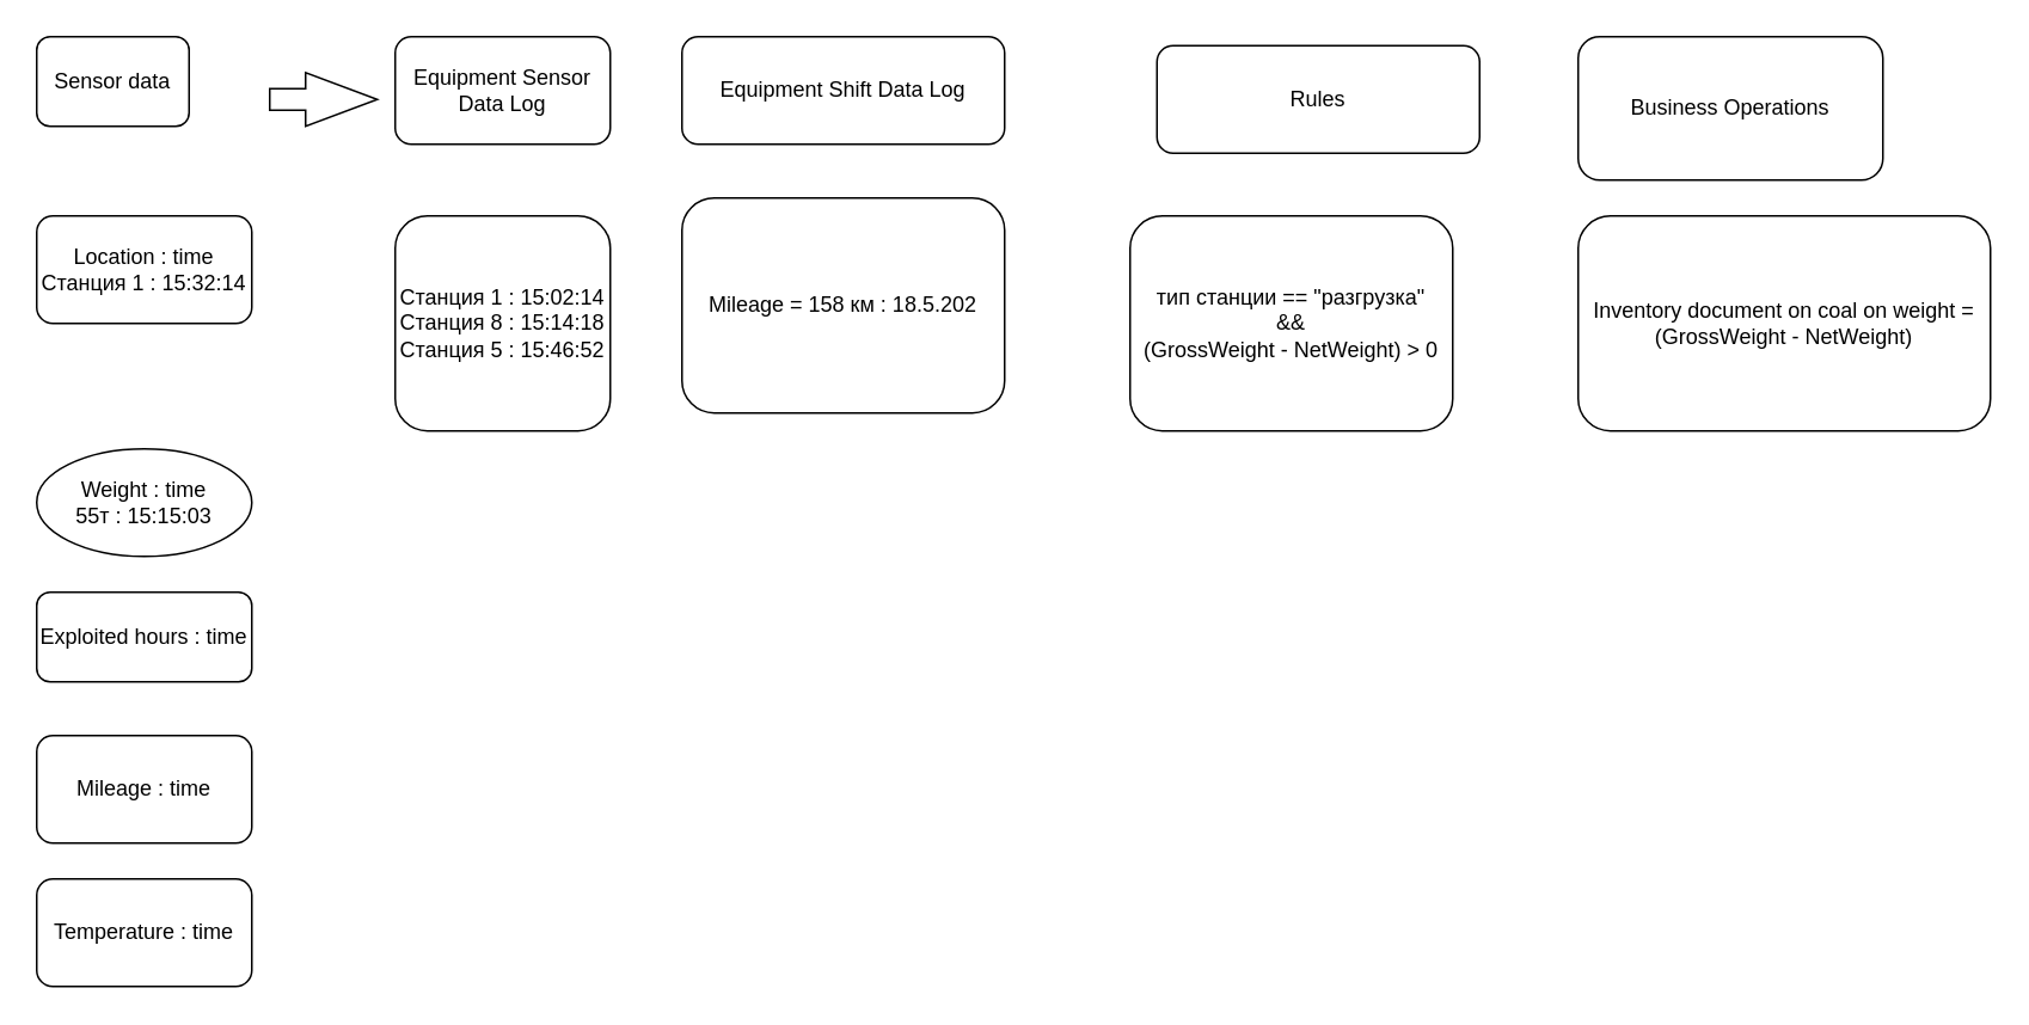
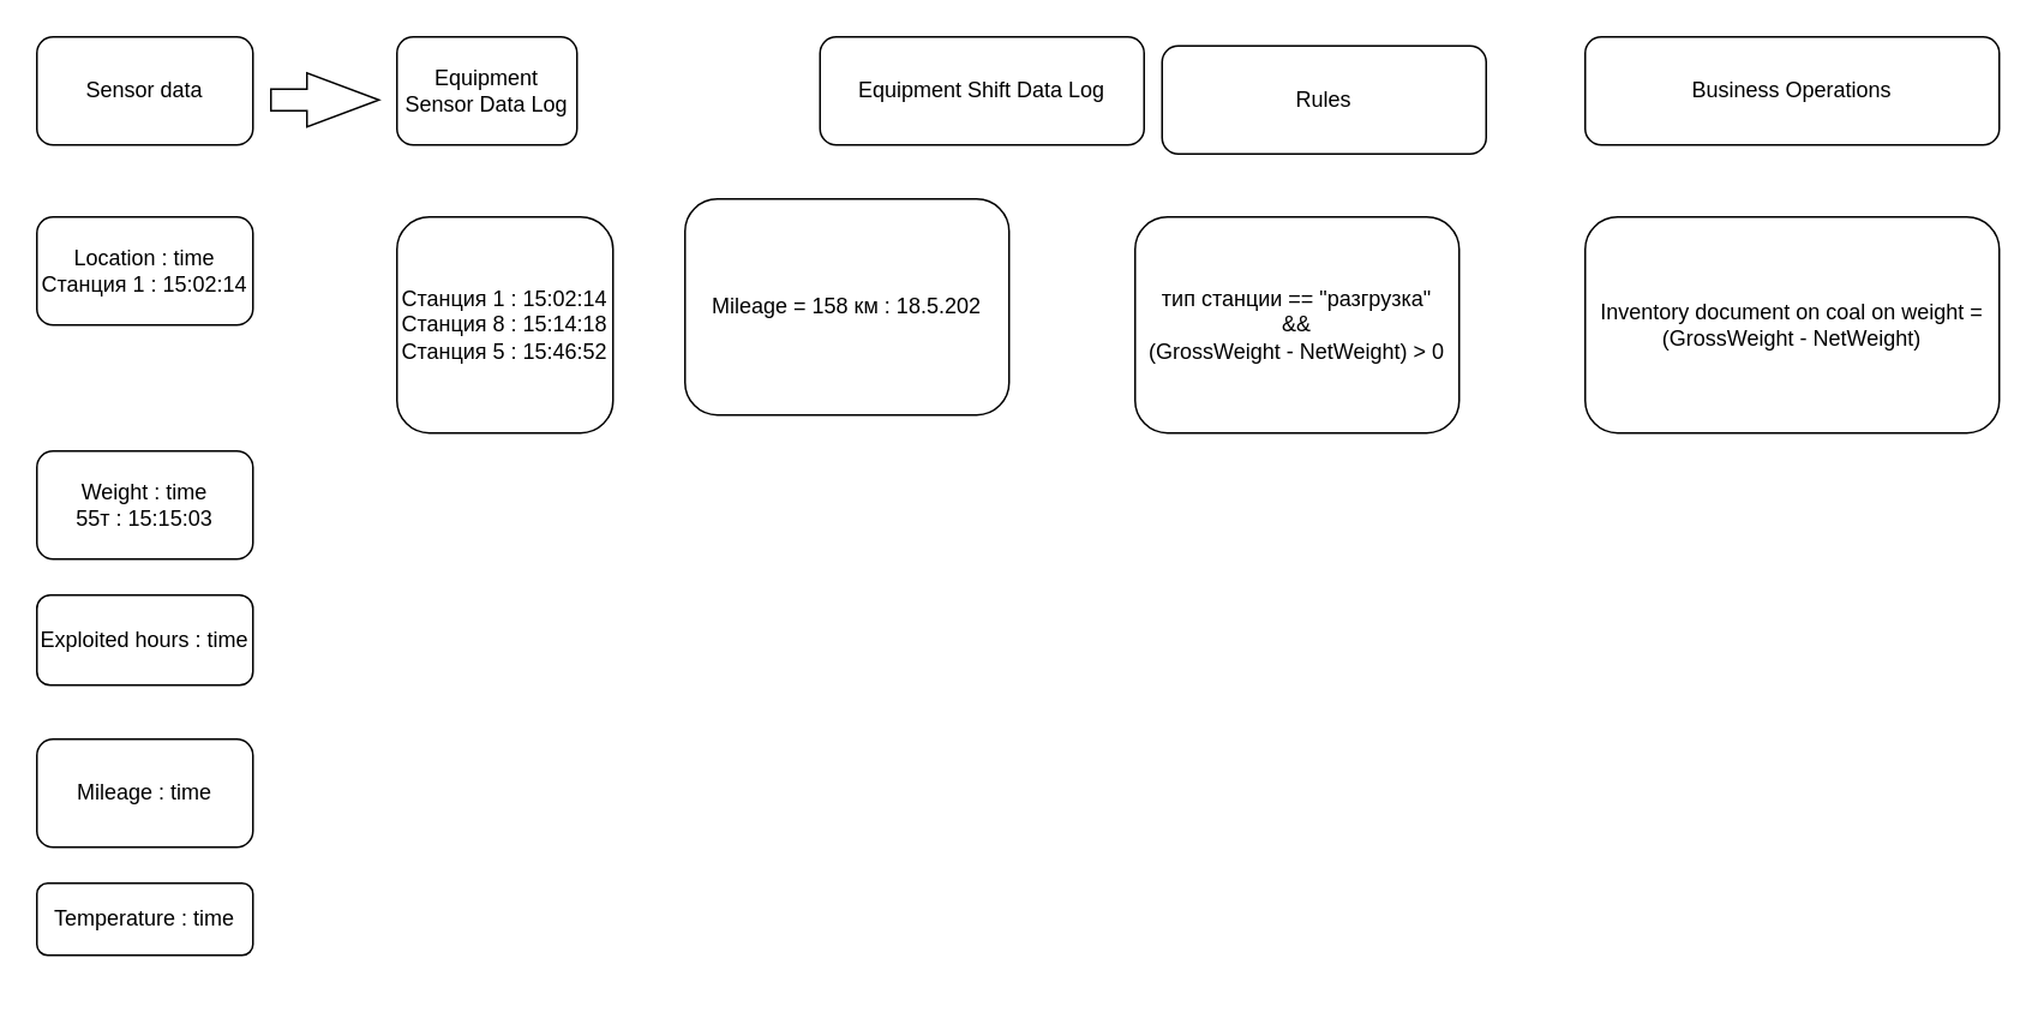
  <mxCell id="0" />
  <mxCell id="1" parent="0" />
- <mxCell id="2" value="Sensor data" style="rounded=1;whiteSpace=wrap;html=1;" vertex="1" parent="1"><mxGeometry x="20" y="20" width="85" height="50" as="geometry" /></mxCell>
- <mxCell id="3" value="Location : time&lt;br&gt;Станция 1 : 15:32:14" style="rounded=1;whiteSpace=wrap;html=1;" vertex="1" parent="1"><mxGeometry x="20" y="120" width="120" height="60" as="geometry" /></mxCell>
- <mxCell id="4" value="Weight : time&lt;br&gt;55т : 15:15:03" style="ellipse;whiteSpace=wrap;html=1;" vertex="1" parent="1"><mxGeometry x="20" y="250" width="120" height="60" as="geometry" /></mxCell>
+ <mxCell id="2" value="Sensor data" style="rounded=1;whiteSpace=wrap;html=1;" vertex="1" parent="1"><mxGeometry x="20" y="20" width="120" height="60" as="geometry" /></mxCell>
+ <mxCell id="3" value="Location : time&lt;br&gt;Станция 1 : 15:02:14" style="rounded=1;whiteSpace=wrap;html=1;" vertex="1" parent="1"><mxGeometry x="20" y="120" width="120" height="60" as="geometry" /></mxCell>
+ <mxCell id="4" value="Weight : time&lt;br&gt;55т : 15:15:03" style="rounded=1;whiteSpace=wrap;html=1;" vertex="1" parent="1"><mxGeometry x="20" y="250" width="120" height="60" as="geometry" /></mxCell>
  <mxCell id="5" value="Exploited hours : time" style="rounded=1;whiteSpace=wrap;html=1;" vertex="1" parent="1"><mxGeometry x="20" y="330" width="120" height="50" as="geometry" /></mxCell>
  <mxCell id="6" value="Mileage : time" style="rounded=1;whiteSpace=wrap;html=1;" vertex="1" parent="1"><mxGeometry x="20" y="410" width="120" height="60" as="geometry" /></mxCell>
- <mxCell id="7" value="Temperature : time" style="rounded=1;whiteSpace=wrap;html=1;" vertex="1" parent="1"><mxGeometry x="20" y="490" width="120" height="60" as="geometry" /></mxCell>
- <mxCell id="8" value="Equipment Sensor Data Log" style="rounded=1;whiteSpace=wrap;html=1;" vertex="1" parent="1"><mxGeometry x="220" y="20" width="120" height="60" as="geometry" /></mxCell>
+ <mxCell id="7" value="Temperature : time" style="rounded=1;whiteSpace=wrap;html=1;" vertex="1" parent="1"><mxGeometry x="20" y="490" width="120" height="40" as="geometry" /></mxCell>
+ <mxCell id="8" value="Equipment Sensor Data Log" style="rounded=1;whiteSpace=wrap;html=1;" vertex="1" parent="1"><mxGeometry x="220" y="20" width="100" height="60" as="geometry" /></mxCell>
  <mxCell id="9" value="" style="html=1;shadow=0;dashed=0;align=center;verticalAlign=middle;shape=mxgraph.arrows2.arrow;dy=0.6;dx=40;notch=0;" vertex="1" parent="1"><mxGeometry x="150" y="40" width="60" height="30" as="geometry" /></mxCell>
  <mxCell id="10" value="Станция 1 : 15:02:14&lt;br&gt;Станция 8 : 15:14:18&lt;br&gt;Станция 5 : 15:46:52" style="rounded=1;whiteSpace=wrap;html=1;" vertex="1" parent="1"><mxGeometry x="220" y="120" width="120" height="120" as="geometry" /></mxCell>
  <mxCell id="11" value="Rules" style="rounded=1;whiteSpace=wrap;html=1;" vertex="1" parent="1"><mxGeometry x="645" y="25" width="180" height="60" as="geometry" /></mxCell>
  <mxCell id="12" value="тип станции == &quot;разгрузка&quot;&lt;br&gt;&amp;amp;&amp;amp;&lt;br&gt;(GrossWeight - NetWeight) &amp;gt; 0" style="rounded=1;whiteSpace=wrap;html=1;" vertex="1" parent="1"><mxGeometry x="630" y="120" width="180" height="120" as="geometry" /></mxCell>
- <mxCell id="13" value="Business Operations" style="rounded=1;whiteSpace=wrap;html=1;" vertex="1" parent="1"><mxGeometry x="880" y="20" width="170" height="80" as="geometry" /></mxCell>
+ <mxCell id="13" value="Business Operations" style="rounded=1;whiteSpace=wrap;html=1;" vertex="1" parent="1"><mxGeometry x="880" y="20" width="230" height="60" as="geometry" /></mxCell>
  <mxCell id="14" value="Inventory document on coal on weight = (GrossWeight - NetWeight)" style="rounded=1;whiteSpace=wrap;html=1;" vertex="1" parent="1"><mxGeometry x="880" y="120" width="230" height="120" as="geometry" /></mxCell>
- <mxCell id="15" value="Equipment Shift Data Log" style="rounded=1;whiteSpace=wrap;html=1;" vertex="1" parent="1"><mxGeometry x="380" y="20" width="180" height="60" as="geometry" /></mxCell>
+ <mxCell id="15" value="Equipment Shift Data Log" style="rounded=1;whiteSpace=wrap;html=1;" vertex="1" parent="1"><mxGeometry x="455" y="20" width="180" height="60" as="geometry" /></mxCell>
  <mxCell id="16" value="Mileage = 158 км : 18.5.202" style="rounded=1;whiteSpace=wrap;html=1;" vertex="1" parent="1"><mxGeometry x="380" y="110" width="180" height="120" as="geometry" /></mxCell>
